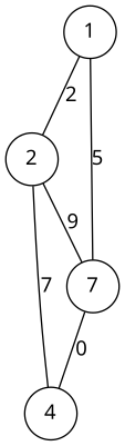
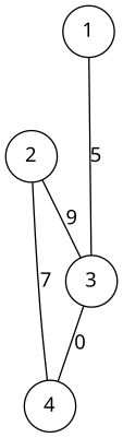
  graph {
    fontname="Noto Sans"
    node [fontname="Noto Sans" shape=circle]
    edge [fontname="Noto Sans"]
    1
    2
-   3 [label=7]
+   3
    4
-   1 -- 2 [label=2]
    1 -- 3 [label=5]
    2 -- 3 [label=9]
    2 -- 4 [label=7]
    3 -- 4 [label=0]
  }
